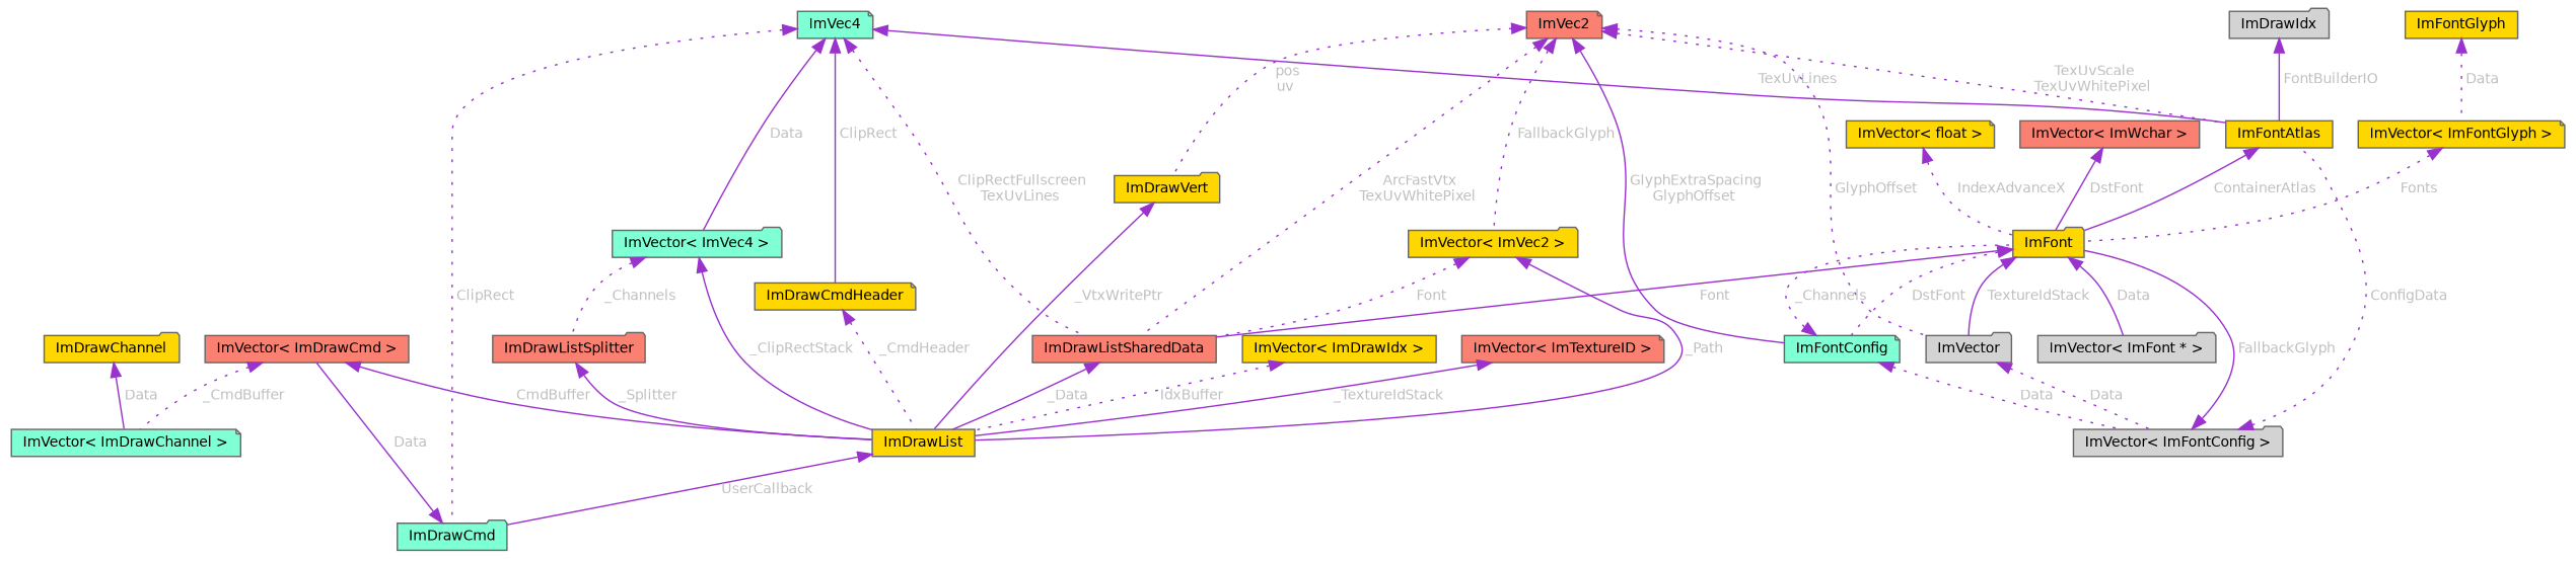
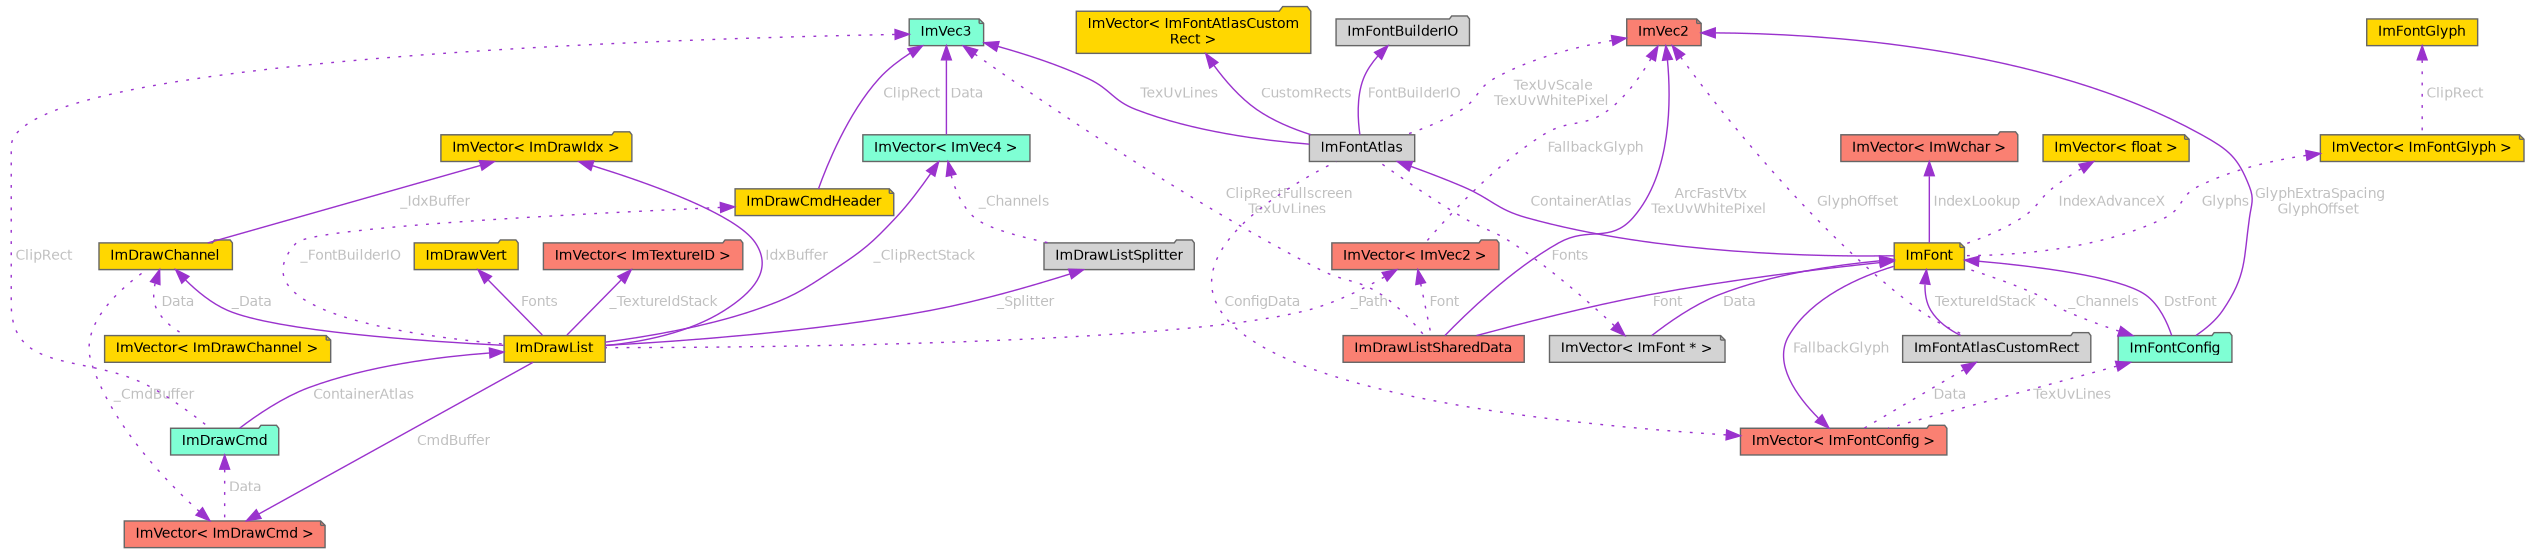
  digraph {
    rankdir=TB
    node [color=gray40 fillcolor=gold fontname=Helvetica fontsize=10 shape=folder style=filled]
    edge [color=darkorchid3 dir=back fontcolor=grey fontname=Helvetica fontsize=10 labelfontname=Helvetica labelfontsize=10 style=dotted]
    n1 [fontcolor=black height=0.2 label=ImDrawChannel width=0.4]
-   n2 [fillcolor=aquamarine height=0.2 label="ImVector\< ImDrawChannel \>" shape=note width=0.4]
-   n3 [fillcolor=salmon height=0.2 label="ImVector\< ImDrawCmd \>" shape=box width=0.4]
+   n2 [height=0.2 label="ImVector\< ImDrawChannel \>" shape=note width=0.4]
+   n3 [fillcolor=salmon height=0.2 label="ImVector\< ImDrawCmd \>" shape=note width=0.4]
    n4 [height=0.2 label=ImDrawList shape=box width=0.4]
    n5 [fillcolor=aquamarine height=0.2 label=ImDrawCmd width=0.4]
-   n6 [fillcolor=aquamarine height=0.2 label=ImVec4 shape=note width=0.4]
+   n6 [fillcolor=aquamarine height=0.2 label=ImVec3 shape=note width=0.4]
    n7 [fillcolor=salmon height=0.2 label=ImDrawListSharedData shape=box width=0.4]
-   n8 [height=0.2 label=ImFontAtlas shape=box width=0.4]
-   n9 [fillcolor=aquamarine height=0.2 label="ImVector\< ImVec4 \>" width=0.4]
+   n8 [fillcolor=lightgrey height=0.2 label=ImFontAtlas shape=box width=0.4]
+   n9 [fillcolor=aquamarine height=0.2 label="ImVector\< ImVec4 \>" shape=box width=0.4]
    n10 [height=0.2 label=ImDrawCmdHeader shape=note width=0.4]
-   n11 [height=0.2 label=ImFont width=0.4]
-   n12 [fillcolor=salmon height=0.2 label=ImDrawListSplitter width=0.4]
-   n13 [height=0.2 label="ImVector\< ImDrawIdx \>" shape=box width=0.4]
+   n11 [height=0.2 label=ImFont shape=note width=0.4]
+   n12 [fillcolor=lightgrey height=0.2 label=ImDrawListSplitter width=0.4]
+   n13 [height=0.2 label="ImVector\< ImDrawIdx \>" width=0.4]
    n14 [height=0.2 label=ImDrawVert width=0.4]
    n15 [fillcolor=salmon height=0.2 label=ImVec2 shape=note width=0.4]
-   n16 [fillcolor=lightgrey height=0.2 label=ImVector width=0.4]
-   n17 [fillcolor=aquamarine height=0.2 label=ImFontConfig shape=note width=0.4]
-   n18 [height=0.2 label="ImVector\< ImVec2 \>" width=0.4]
-   n19 [fillcolor=lightgrey height=0.2 label="ImVector\< ImFontConfig \>" width=0.4]
-   n20 [fillcolor=lightgrey height=0.2 label="ImVector\< ImFont * \>" width=0.4]
+   n16 [fillcolor=lightgrey height=0.2 label=ImFontAtlasCustomRect width=0.4]
+   n17 [fillcolor=aquamarine height=0.2 label=ImFontConfig width=0.4]
+   n18 [fillcolor=salmon height=0.2 label="ImVector\< ImVec2 \>" width=0.4]
+   n19 [fillcolor=salmon height=0.2 label="ImVector\< ImFontConfig \>" width=0.4]
+   n20 [fillcolor=lightgrey height=0.2 label="ImVector\< ImFont * \>" shape=note width=0.4]
    n21 [height=0.2 label="ImVector\< float \>" shape=note width=0.4]
-   n22 [fillcolor=salmon height=0.2 label="ImVector\< ImWchar \>" shape=box width=0.4]
+   n22 [fillcolor=salmon height=0.2 label="ImVector\< ImWchar \>" width=0.4]
    n23 [height=0.2 label="ImVector\< ImFontGlyph \>" shape=note width=0.4]
    n24 [height=0.2 label=ImFontGlyph shape=box width=0.4]
-   n26 [fillcolor=lightgrey height=0.2 label=ImDrawIdx width=0.4]
-   n27 [fillcolor=salmon height=0.2 label="ImVector\< ImTextureID \>" shape=note width=0.4]
-   n1 -> n2 [label=" Data" style=solid]
-   n3 -> n2 [label=" _CmdBuffer"]
+   n25 [height=0.2 label="ImVector\< ImFontAtlasCustom\lRect \>" width=0.4]
+   n26 [fillcolor=lightgrey height=0.2 label=ImFontBuilderIO width=0.4]
+   n27 [fillcolor=salmon height=0.2 label="ImVector\< ImTextureID \>" width=0.4]
+   n1 -> n2 [label=" Data"]
+   n3 -> n1 [label=" _CmdBuffer"]
    n3 -> n4 [label=" CmdBuffer" style=solid]
-   n4 -> n5 [label=" UserCallback" style=solid]
-   n5 -> n3 [label=" Data" style=solid]
+   n4 -> n5 [label=" ContainerAtlas" style=solid]
+   n5 -> n3 [label=" Data"]
    n6 -> n5 [label=" ClipRect"]
    n6 -> n7 [label=" ClipRectFullscreen\nTexUvLines"]
    n6 -> n8 [label=" TexUvLines" style=solid]
    n6 -> n9 [label=" Data" style=solid]
    n6 -> n10 [label=" ClipRect" style=solid]
-   n7 -> n4 [label=" _Data" style=solid]
+   n1 -> n4 [label=" _Data" style=solid]
    n8 -> n11 [label=" ContainerAtlas" style=solid]
    n9 -> n4 [label=" _ClipRectStack" style=solid]
    n9 -> n12 [label=" _Channels"]
-   n10 -> n4 [label=" _CmdHeader"]
+   n10 -> n4 [label=" _FontBuilderIO"]
    n11 -> n7 [label=" Font" style=solid]
    n11 -> n16 [label=" TextureIdStack" style=solid]
-   n11 -> n17 [label=" DstFont"]
+   n11 -> n17 [label=" DstFont" style=solid]
    n11 -> n20 [label=" Data" style=solid]
    n12 -> n4 [label=" _Splitter" style=solid]
-   n13 -> n4 [label=" IdxBuffer"]
-   n14 -> n4 [label=" _VtxWritePtr" style=solid]
-   n15 -> n7 [label=" ArcFastVtx\nTexUvWhitePixel"]
+   n13 -> n1 [label=" _IdxBuffer" style=solid]
+   n13 -> n4 [label=" IdxBuffer" style=solid]
+   n14 -> n4 [label=" Fonts" style=solid]
+   n15 -> n7 [label=" ArcFastVtx\nTexUvWhitePixel" style=solid]
    n15 -> n8 [label=" TexUvScale\nTexUvWhitePixel"]
-   n15 -> n14 [label=" pos\nuv"]
    n15 -> n16 [label=" GlyphOffset"]
    n15 -> n17 [label=" GlyphExtraSpacing\nGlyphOffset" style=solid]
    n15 -> n18 [label=" FallbackGlyph"]
    n16 -> n19 [label=" Data"]
    n17 -> n11 [label=" _Channels"]
-   n17 -> n19 [label=" Data"]
-   n18 -> n4 [label=" _Path" style=solid]
+   n17 -> n19 [label=" TexUvLines"]
+   n18 -> n4 [label=" _Path"]
    n18 -> n7 [label=" Font"]
    n19 -> n8 [label=" ConfigData"]
    n19 -> n11 [label=" FallbackGlyph" style=solid]
+   n20 -> n8 [label=" Fonts"]
    n21 -> n11 [label=" IndexAdvanceX"]
-   n22 -> n11 [label=" DstFont" style=solid]
-   n23 -> n11 [label=" Fonts"]
-   n24 -> n23 [label=" Data"]
+   n22 -> n11 [label=" IndexLookup" style=solid]
+   n23 -> n11 [label=" Glyphs"]
+   n24 -> n23 [label=" ClipRect"]
+   n25 -> n8 [label=" CustomRects" style=solid]
    n26 -> n8 [label=" FontBuilderIO" style=solid]
    n27 -> n4 [label=" _TextureIdStack" style=solid]
  }
